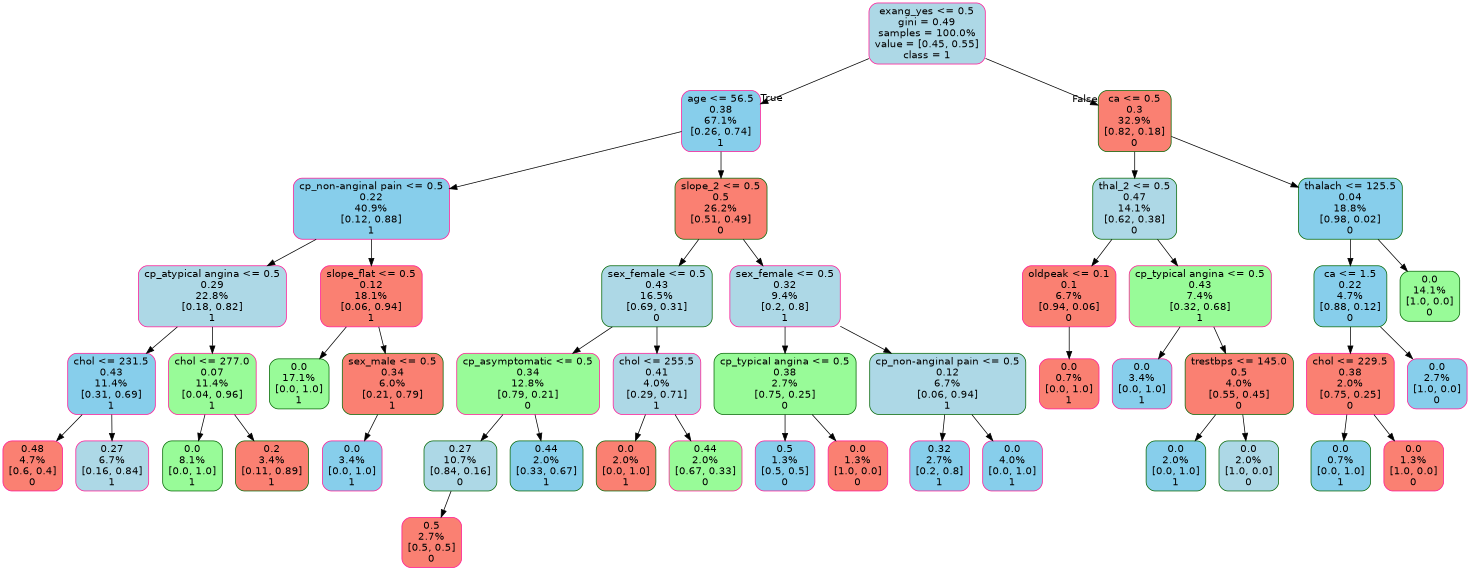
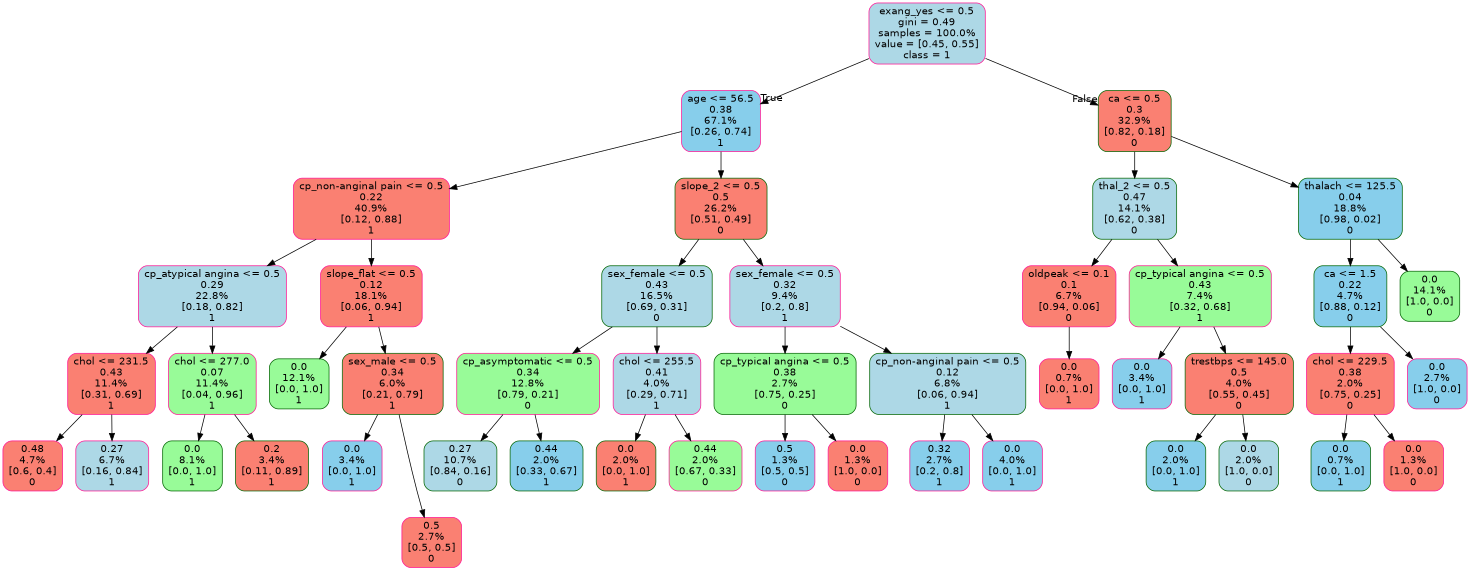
  digraph {
    node [color=deeppink fillcolor=salmon fontname=helvetica shape=box style="filled, rounded"]
    edge [fontname=helvetica]
    n1 [fillcolor=lightblue label="exang_yes <= 0.5\ngini = 0.49\nsamples = 100.0%\nvalue = [0.45, 0.55]\nclass = 1"]
    n2 [fillcolor=skyblue label="age <= 56.5\n0.38\n67.1%\n[0.26, 0.74]\n1"]
    n3 [color=darkgreen label="ca <= 0.5\n0.3\n32.9%\n[0.82, 0.18]\n0"]
-   n4 [fillcolor=skyblue label="cp_non-anginal pain <= 0.5\n0.22\n40.9%\n[0.12, 0.88]\n1"]
+   n4 [label="cp_non-anginal pain <= 0.5\n0.22\n40.9%\n[0.12, 0.88]\n1"]
    n5 [color=darkgreen label="slope_2 <= 0.5\n0.5\n26.2%\n[0.51, 0.49]\n0"]
    n6 [color=darkgreen fillcolor=lightblue label="thal_2 <= 0.5\n0.47\n14.1%\n[0.62, 0.38]\n0"]
    n7 [color=darkgreen fillcolor=skyblue label="thalach <= 125.5\n0.04\n18.8%\n[0.98, 0.02]\n0"]
    n8 [fillcolor=lightblue label="cp_atypical angina <= 0.5\n0.29\n22.8%\n[0.18, 0.82]\n1"]
    n9 [label="slope_flat <= 0.5\n0.12\n18.1%\n[0.06, 0.94]\n1"]
    n10 [color=darkgreen fillcolor=lightblue label="sex_female <= 0.5\n0.43\n16.5%\n[0.69, 0.31]\n0"]
    n11 [fillcolor=lightblue label="sex_female <= 0.5\n0.32\n9.4%\n[0.2, 0.8]\n1"]
-   n12 [fillcolor=skyblue label="chol <= 231.5\n0.43\n11.4%\n[0.31, 0.69]\n1"]
+   n12 [label="chol <= 231.5\n0.43\n11.4%\n[0.31, 0.69]\n1"]
    n13 [fillcolor=palegreen label="chol <= 277.0\n0.07\n11.4%\n[0.04, 0.96]\n1"]
-   n14 [color=darkgreen fillcolor=palegreen label="0.0\n17.1%\n[0.0, 1.0]\n1"]
+   n14 [color=darkgreen fillcolor=palegreen label="0.0\n12.1%\n[0.0, 1.0]\n1"]
    n15 [color=darkgreen label="sex_male <= 0.5\n0.34\n6.0%\n[0.21, 0.79]\n1"]
    n16 [label="0.48\n4.7%\n[0.6, 0.4]\n0"]
    n17 [fillcolor=lightblue label="0.27\n6.7%\n[0.16, 0.84]\n1"]
    n18 [color=darkgreen fillcolor=palegreen label="0.0\n8.1%\n[0.0, 1.0]\n1"]
    n19 [color=darkgreen label="0.2\n3.4%\n[0.11, 0.89]\n1"]
    n20 [fillcolor=skyblue label="0.0\n3.4%\n[0.0, 1.0]\n1"]
    n21 [label="0.5\n2.7%\n[0.5, 0.5]\n0"]
    n22 [fillcolor=palegreen label="cp_asymptomatic <= 0.5\n0.34\n12.8%\n[0.79, 0.21]\n0"]
    n23 [fillcolor=lightblue label="chol <= 255.5\n0.41\n4.0%\n[0.29, 0.71]\n1"]
    n24 [color=darkgreen fillcolor=palegreen label="cp_typical angina <= 0.5\n0.38\n2.7%\n[0.75, 0.25]\n0"]
-   n25 [color=darkgreen fillcolor=lightblue label="cp_non-anginal pain <= 0.5\n0.12\n6.7%\n[0.06, 0.94]\n1"]
+   n25 [color=darkgreen fillcolor=lightblue label="cp_non-anginal pain <= 0.5\n0.12\n6.8%\n[0.06, 0.94]\n1"]
    n26 [color=darkgreen fillcolor=lightblue label="0.27\n10.7%\n[0.84, 0.16]\n0"]
    n27 [color=darkgreen fillcolor=skyblue label="0.44\n2.0%\n[0.33, 0.67]\n1"]
    n28 [color=darkgreen label="0.0\n2.0%\n[0.0, 1.0]\n1"]
    n29 [fillcolor=palegreen label="0.44\n2.0%\n[0.67, 0.33]\n0"]
    n30 [fillcolor=skyblue label="0.5\n1.3%\n[0.5, 0.5]\n0"]
    n31 [label="0.0\n1.3%\n[1.0, 0.0]\n0"]
    n32 [fillcolor=skyblue label="0.32\n2.7%\n[0.2, 0.8]\n1"]
    n33 [fillcolor=skyblue label="0.0\n4.0%\n[0.0, 1.0]\n1"]
    n34 [label="oldpeak <= 0.1\n0.1\n6.7%\n[0.94, 0.06]\n0"]
    n35 [fillcolor=palegreen label="cp_typical angina <= 0.5\n0.43\n7.4%\n[0.32, 0.68]\n1"]
    n36 [color=darkgreen fillcolor=skyblue label="ca <= 1.5\n0.22\n4.7%\n[0.88, 0.12]\n0"]
    n37 [color=darkgreen fillcolor=palegreen label="0.0\n14.1%\n[1.0, 0.0]\n0"]
    n38 [label="0.0\n0.7%\n[0.0, 1.0]\n1"]
    n39 [fillcolor=skyblue label="0.0\n3.4%\n[0.0, 1.0]\n1"]
    n40 [color=darkgreen label="trestbps <= 145.0\n0.5\n4.0%\n[0.55, 0.45]\n0"]
    n41 [color=darkgreen fillcolor=skyblue label="0.0\n2.0%\n[0.0, 1.0]\n1"]
    n42 [color=darkgreen fillcolor=lightblue label="0.0\n2.0%\n[1.0, 0.0]\n0"]
    n43 [label="chol <= 229.5\n0.38\n2.0%\n[0.75, 0.25]\n0"]
    n44 [fillcolor=skyblue label="0.0\n2.7%\n[1.0, 0.0]\n0"]
    n45 [color=darkgreen fillcolor=skyblue label="0.0\n0.7%\n[0.0, 1.0]\n1"]
    n46 [label="0.0\n1.3%\n[1.0, 0.0]\n0"]
    n1 -> n2 [headlabel=True labelangle=45 labeldistance=2.5]
    n1 -> n3 [headlabel=False labelangle=-45 labeldistance=2.5]
    n2 -> n4
    n2 -> n5
    n3 -> n6
    n3 -> n7
    n4 -> n8
    n4 -> n9
    n5 -> n10
    n5 -> n11
    n6 -> n34
    n6 -> n35
    n7 -> n36
    n7 -> n37
    n8 -> n12
    n8 -> n13
    n9 -> n14
    n9 -> n15
    n10 -> n22
    n10 -> n23
    n11 -> n24
    n11 -> n25
    n12 -> n16
    n12 -> n17
    n13 -> n18
    n13 -> n19
    n15 -> n20
-   n26 -> n21
+   n15 -> n21
    n22 -> n26
    n22 -> n27
    n23 -> n28
    n23 -> n29
    n24 -> n30
    n24 -> n31
    n25 -> n32
    n25 -> n33
    n34 -> n38
    n35 -> n39
    n35 -> n40
    n36 -> n43
    n36 -> n44
    n40 -> n41
    n40 -> n42
    n43 -> n45
    n43 -> n46
  }
